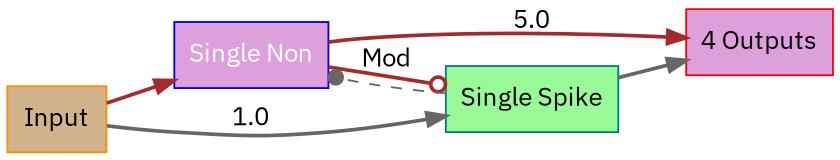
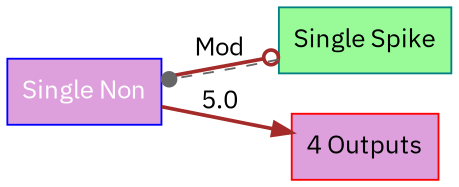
  digraph {
    fontname="IBM Plex Sans"
    rankdir=LR
    node [fillcolor=plum fontcolor=black fontname="IBM Plex Sans" shape=box style=filled]
    edge [color=brown fontname="IBM Plex Sans" style=bold]
    n1 [color=blue fontcolor=white label="Single Non"]
    n2 [color=teal fillcolor=palegreen label="Single Spike"]
    n3 [color=red label="4 Outputs"]
-   n4 [color=darkorange fillcolor=tan label=Input]
    n1 -> n2 [arrowhead=odot label=Mod]
    n1 -> n3 [label=5.0]
    n2 -> n1 [arrowhead=dot color=gray40 style=dashed]
-   n2 -> n3 [color=gray40]
-   n4 -> n1
-   n4 -> n2 [color=gray40 label=1.0]
  }
